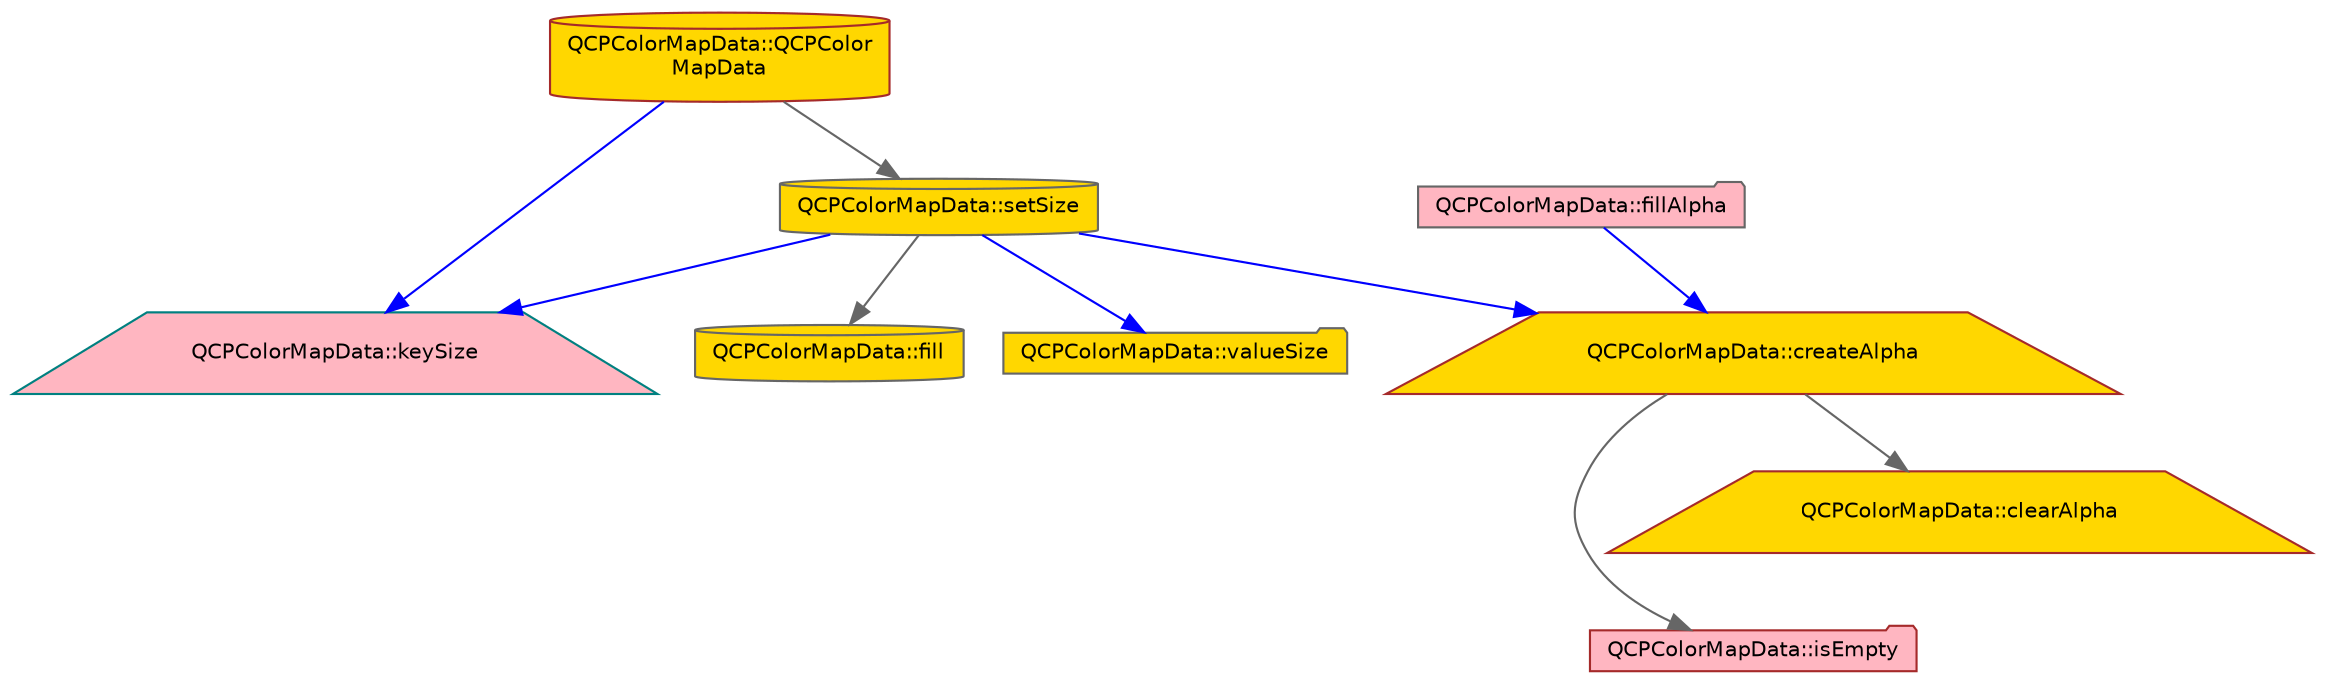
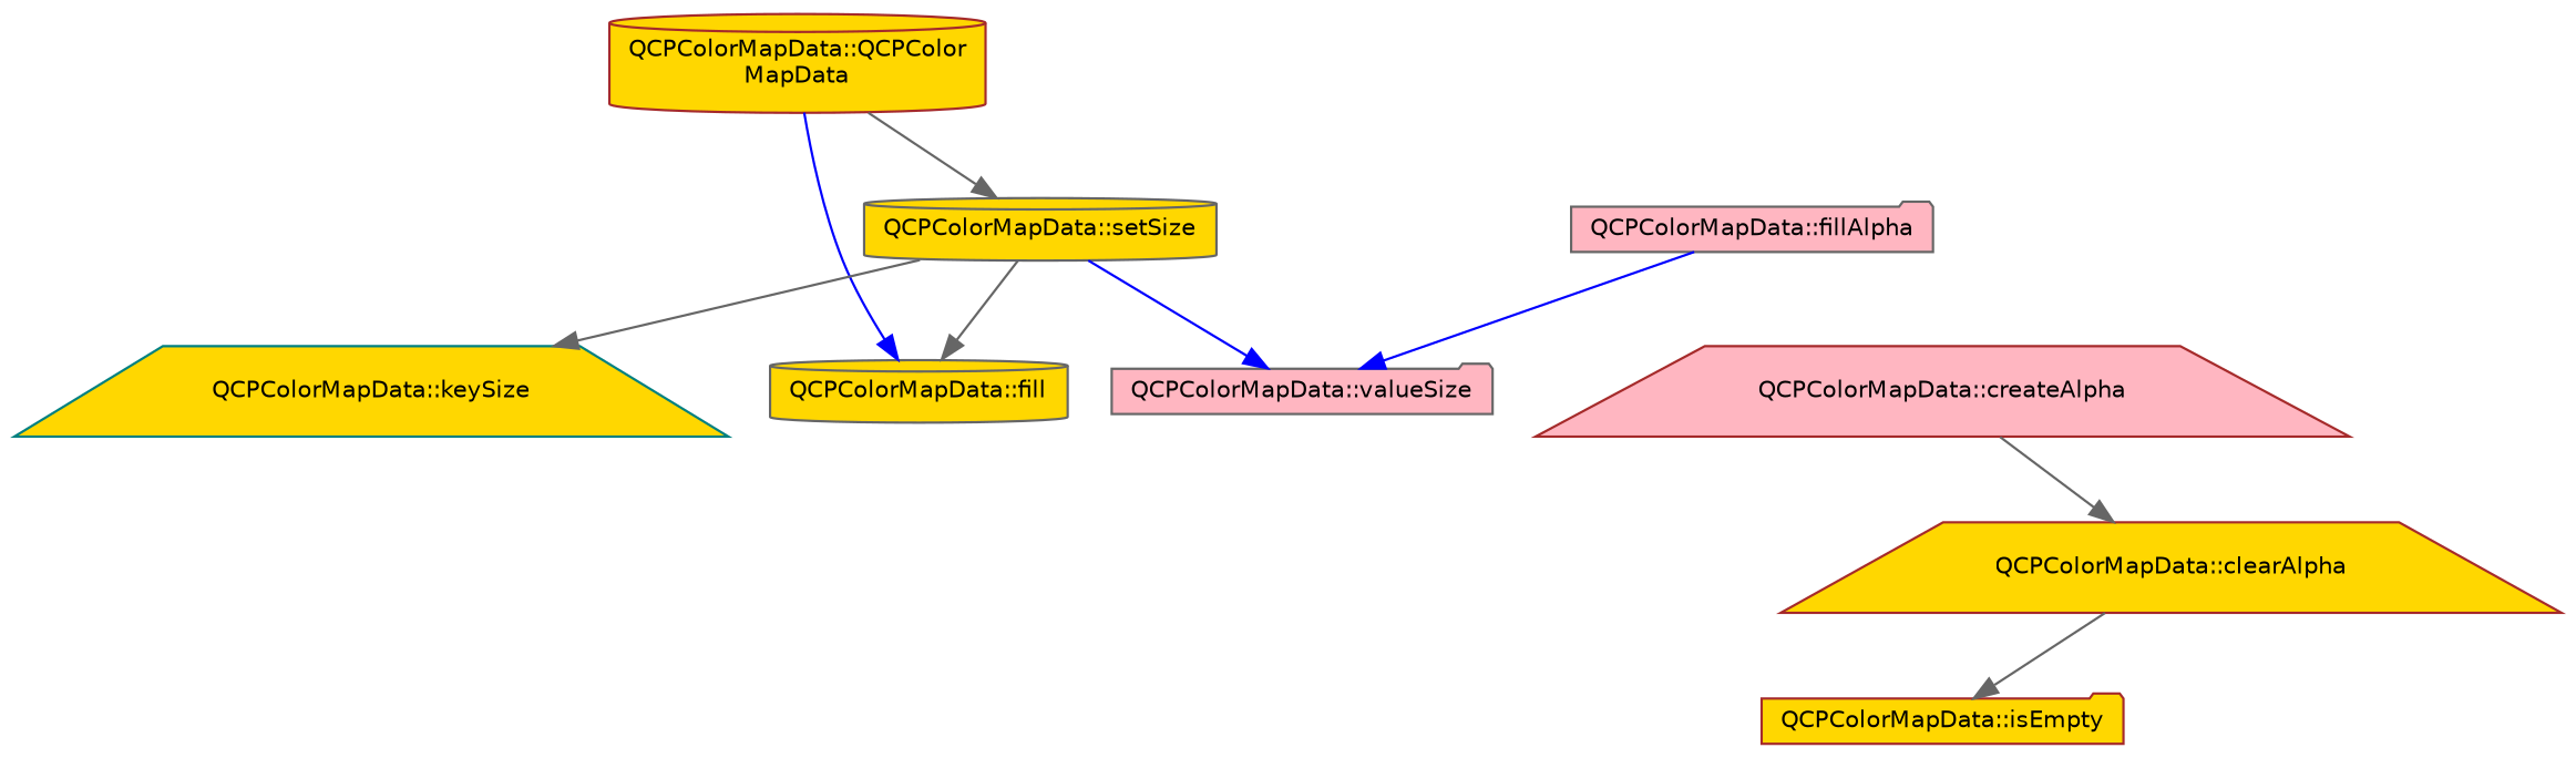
  digraph {
    rankdir=TB
    node [color=brown fillcolor=gold fontname=Helvetica fontsize=10 shape=cylinder style=filled]
    edge [color=gray40 fontname=Helvetica fontsize=10 labelfontname=Helvetica labelfontsize=10 style=solid]
    n1 [fontcolor=black height=0.2 label="QCPColorMapData::QCPColor\lMapData" width=0.4]
    n2 [color=gray40 height=0.2 label="QCPColorMapData::setSize" width=0.4]
    n3 [color=gray40 height=0.2 label="QCPColorMapData::fill" width=0.4]
-   n4 [color=teal fillcolor=lightpink height=0.2 label="QCPColorMapData::keySize" shape=trapezium width=0.4]
-   n5 [color=gray40 height=0.2 label="QCPColorMapData::valueSize" shape=folder width=0.4]
-   n6 [height=0.2 label="QCPColorMapData::createAlpha" shape=trapezium width=0.4]
+   n4 [color=teal height=0.2 label="QCPColorMapData::keySize" shape=trapezium width=0.4]
+   n5 [color=gray40 fillcolor=lightpink height=0.2 label="QCPColorMapData::valueSize" shape=folder width=0.4]
+   n6 [fillcolor=lightpink height=0.2 label="QCPColorMapData::createAlpha" shape=trapezium width=0.4]
    n7 [height=0.2 label="QCPColorMapData::clearAlpha" shape=trapezium width=0.4]
-   n8 [fillcolor=lightpink height=0.2 label="QCPColorMapData::isEmpty" shape=folder width=0.4]
+   n8 [height=0.2 label="QCPColorMapData::isEmpty" shape=folder width=0.4]
    n9 [color=gray40 fillcolor=lightpink height=0.2 label="QCPColorMapData::fillAlpha" shape=folder width=0.4]
    n1 -> n2
-   n1 -> n4 [color=blue]
+   n1 -> n3 [color=blue]
    n2 -> n3
-   n2 -> n4 [color=blue]
+   n2 -> n4
    n2 -> n5 [color=blue]
-   n2 -> n6 [color=blue]
    n6 -> n7
-   n6 -> n8
-   n9 -> n6 [color=blue]
+   n7 -> n8
+   n9 -> n5 [color=blue]
  }
